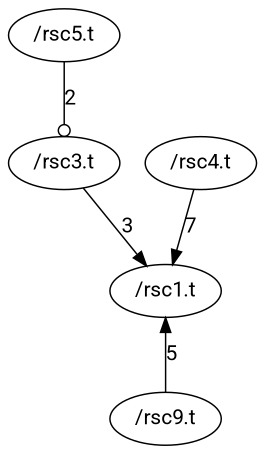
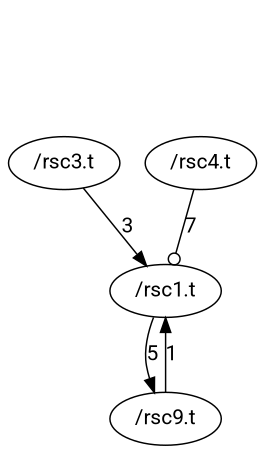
  digraph {
    fontname=Roboto
    node [fontname=Roboto]
    edge [arrowhead=normal fontname=Roboto]
    n1 [label="/rsc1.t"]
    n2 [label="/rsc9.t"]
    n3 [label="/rsc3.t"]
    n4 [label="/rsc4.t"]
-   n5 [label="/rsc5.t"]
-   n2 -> n1 [label=5]
+   n1 -> n2 [label=5]
+   n2 -> n1 [label=1]
    n3 -> n1 [label=3]
-   n4 -> n1 [label=7]
-   n5 -> n3 [arrowhead=odot label=2]
+   n4 -> n1 [arrowhead=odot label=7]
  }
